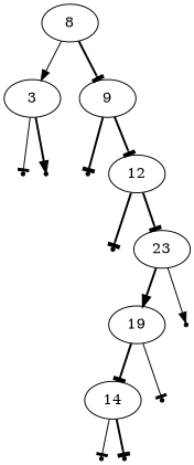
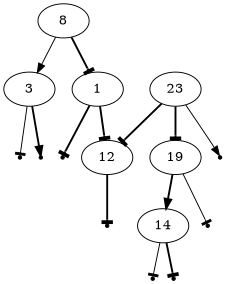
  digraph {
    ordering=out
    node [shape=point]
    edge [arrowhead=tee style=bold]
    8 [shape=""]
    3 [shape=""]
-   9 [shape=""]
+   9 [label=1 shape=""]
    null0
    null1
    null2
    12 [shape=""]
    null3
    23 [shape=""]
    19 [shape=""]
    null7
    n12 [label=14 shape=""]
    null6
    null4
    null5
    8 -> 3 [arrowhead=normal style=solid]
    8 -> 9
    3 -> null0 [style=solid]
    3 -> null1 [arrowhead=normal]
    9 -> null2
    9 -> 12
    12 -> null3
-   12 -> 23
-   23 -> 19 [arrowhead=normal]
+   23 -> 12
+   23 -> 19
    23 -> null7 [arrowhead=normal style=solid]
-   19 -> n12
+   19 -> n12 [arrowhead=normal]
    19 -> null6 [style=solid]
    n12 -> null4 [style=solid]
    n12 -> null5
  }
